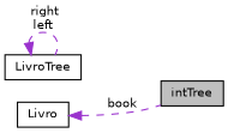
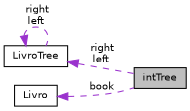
  digraph {
    rankdir=LR
    node [color=black fillcolor=white fontname=Helvetica fontsize=10 shape=record style=filled]
    edge [color=darkorchid3 dir=back fontname=Helvetica fontsize=10 labelfontname=Helvetica labelfontsize=10 style=dashed]
    n1 [fillcolor=grey75 fontcolor=black height=0.2 label=intTree width=0.4]
    n2 [height=0.2 label=LivroTree width=0.4]
    n3 [height=0.2 label=Livro width=0.4]
+   n2 -> n1 [label=" right\nleft"]
    n2 -> n2 [label=" right\nleft"]
    n3 -> n1 [label=" book"]
  }
